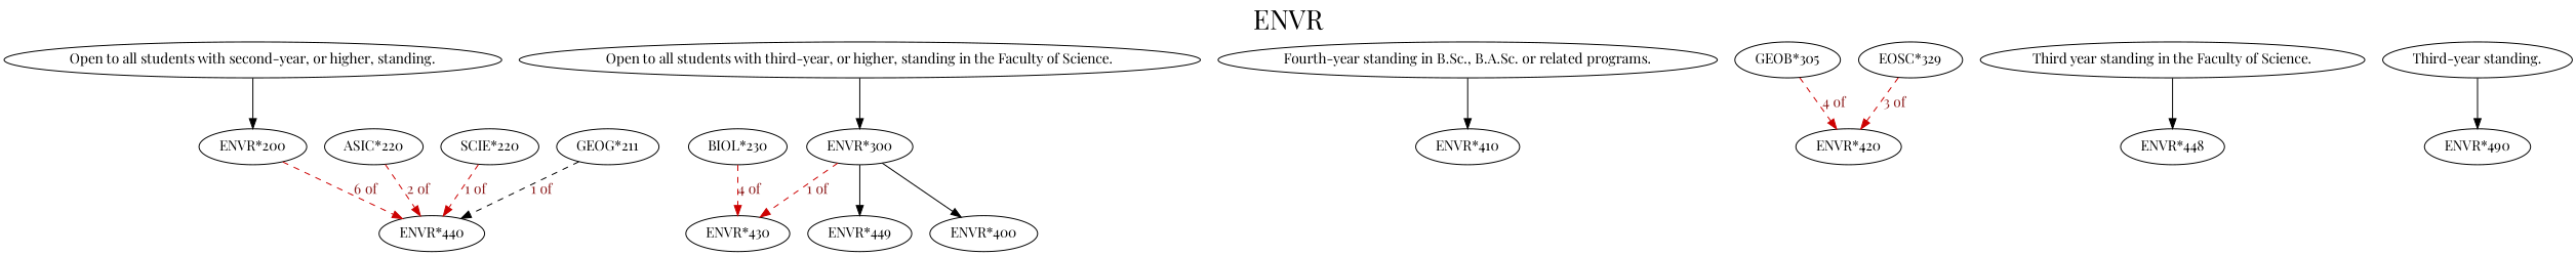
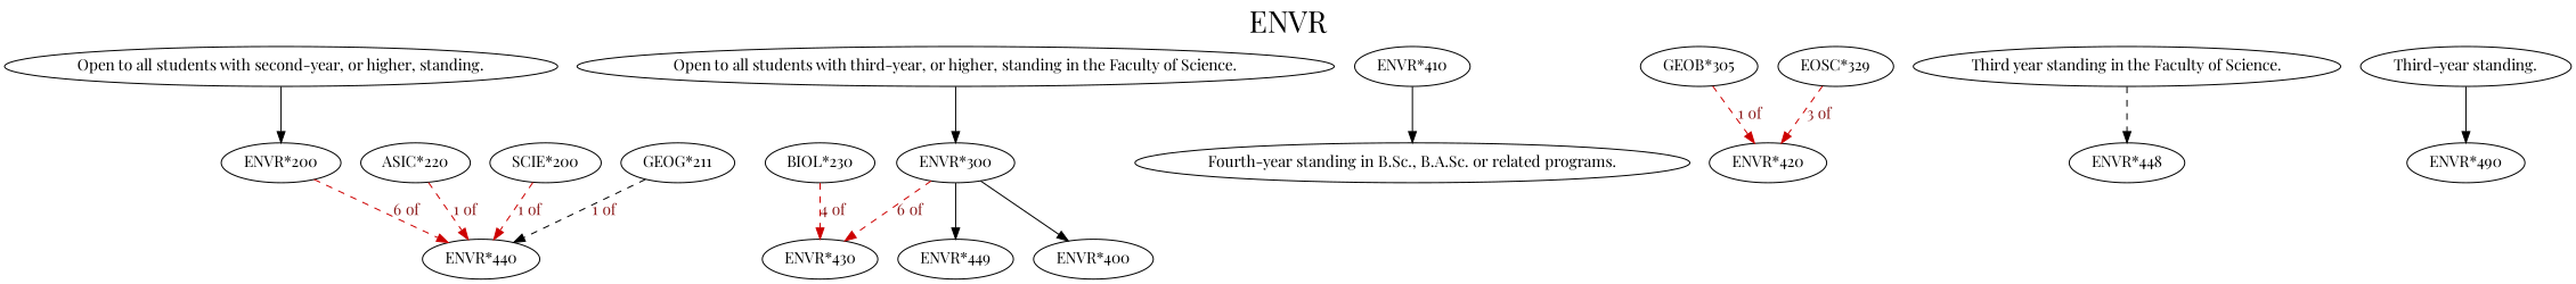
  digraph {
    fontname="Playfair Display"
    fontsize=27
    label=ENVR
    labelloc=t
    node [fontname="Playfair Display"]
    edge [fontname="Playfair Display" style=dashed fontcolor=firebrick4]
    "Open to all students with second-year, or higher, standing."
    "ENVR*200"
    "ENVR*440"
    "Open to all students with third-year, or higher, standing in the Faculty of Science."
    "ENVR*300"
    "ENVR*400"
    "ENVR*430"
    "ENVR*449"
    "Fourth-year standing in B.Sc., B.A.Sc. or related programs."
    "ENVR*410"
    "GEOB*305"
    "ENVR*420"
    "EOSC*329"
    "BIOL*230"
    "ASIC*220"
-   "SCIE*220"
+   "SCIE*220" [label="SCIE*200"]
    "GEOG*211"
    "Third year standing in the Faculty of Science."
    "ENVR*448"
    "Third-year standing."
    "ENVR*490"
    "Open to all students with second-year, or higher, standing." -> "ENVR*200" [style=solid fontcolor=""]
    "ENVR*200" -> "ENVR*440" [color=red3 label="6 of"]
    "Open to all students with third-year, or higher, standing in the Faculty of Science." -> "ENVR*300" [style=solid fontcolor=""]
    "ENVR*300" -> "ENVR*400" [style=solid fontcolor=""]
-   "ENVR*300" -> "ENVR*430" [color=red3 label="1 of"]
+   "ENVR*300" -> "ENVR*430" [color=red3 label="6 of"]
    "ENVR*300" -> "ENVR*449" [style=solid fontcolor=""]
-   "Fourth-year standing in B.Sc., B.A.Sc. or related programs." -> "ENVR*410" [style=solid fontcolor=""]
-   "GEOB*305" -> "ENVR*420" [color=red3 label="4 of"]
+   "ENVR*410" -> "Fourth-year standing in B.Sc., B.A.Sc. or related programs." [style=solid fontcolor=""]
+   "GEOB*305" -> "ENVR*420" [color=red3 label="1 of"]
    "EOSC*329" -> "ENVR*420" [color=red3 label="3 of"]
    "BIOL*230" -> "ENVR*430" [color=red3 label="4 of"]
-   "ASIC*220" -> "ENVR*440" [color=red3 label="2 of"]
+   "ASIC*220" -> "ENVR*440" [color=red3 label="1 of"]
    "SCIE*220" -> "ENVR*440" [color=red3 label="1 of"]
    "GEOG*211" -> "ENVR*440" [color=black label="1 of"]
-   "Third year standing in the Faculty of Science." -> "ENVR*448" [style=solid fontcolor=""]
+   "Third year standing in the Faculty of Science." -> "ENVR*448" [fontcolor=""]
    "Third-year standing." -> "ENVR*490" [style=solid fontcolor=""]
  }
